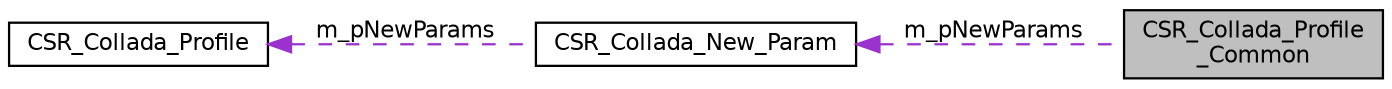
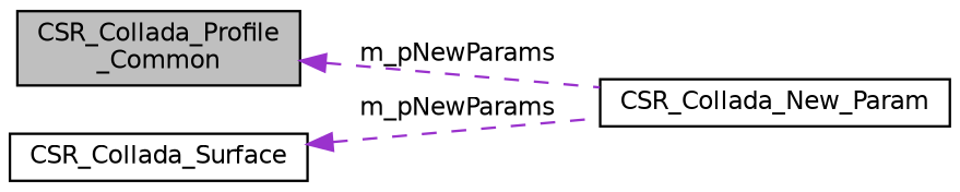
  digraph {
    rankdir=LR
    node [color=black fillcolor=white fontname=Helvetica fontsize=10 shape=record style=filled]
    edge [color=darkorchid3 dir=back fontname=Helvetica fontsize=10 labelfontname=Helvetica labelfontsize=10 style=dashed]
    n1 [fillcolor=grey75 fontcolor=black height=0.2 label="CSR_Collada_Profile\l_Common" width=0.4]
    n2 [height=0.2 label=CSR_Collada_New_Param width=0.4]
-   n3 [height=0.2 label=CSR_Collada_Profile width=0.4]
-   n2 -> n1 [label=" m_pNewParams"]
+   n3 [height=0.2 label=CSR_Collada_Surface width=0.4]
+   n1 -> n2 [label=" m_pNewParams"]
    n3 -> n2 [label=" m_pNewParams"]
  }
